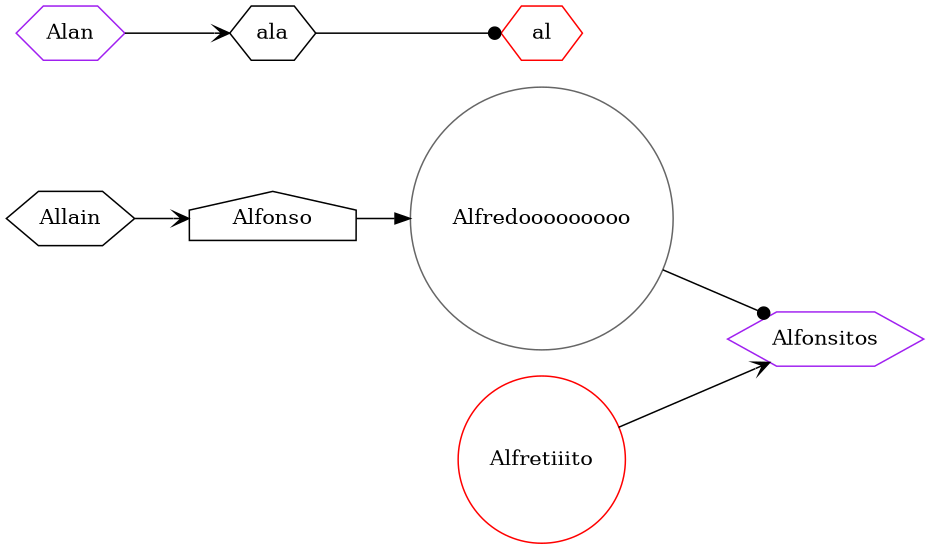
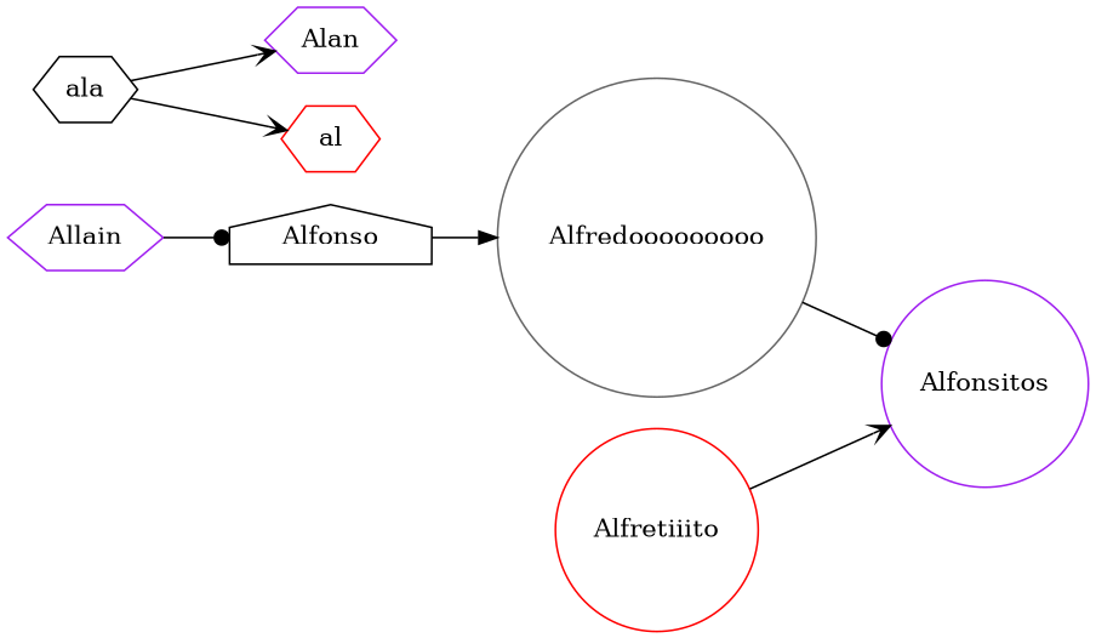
  digraph {
    rankdir=LR
    node [color=purple shape=hexagon]
    edge [arrowhead=dot]
-   Allain [color=black]
+   Allain
    Alfonso [color=black shape=house]
    Alfredooooooooo [color=gray40 shape=circle]
-   Alfonsitos
+   Alfonsitos [shape=circle]
    Alfretiiito [color=red shape=circle]
    Alan
    ala [color=black]
    al [color=red]
-   Allain -> Alfonso [arrowhead=vee]
+   Allain -> Alfonso
    Alfonso -> Alfredooooooooo [arrowhead=normal]
    Alfredooooooooo -> Alfonsitos
    Alfretiiito -> Alfonsitos [arrowhead=vee]
-   Alan -> ala [arrowhead=vee]
-   ala -> al
+   ala -> Alan [arrowhead=vee]
+   ala -> al [arrowhead=vee]
  }
